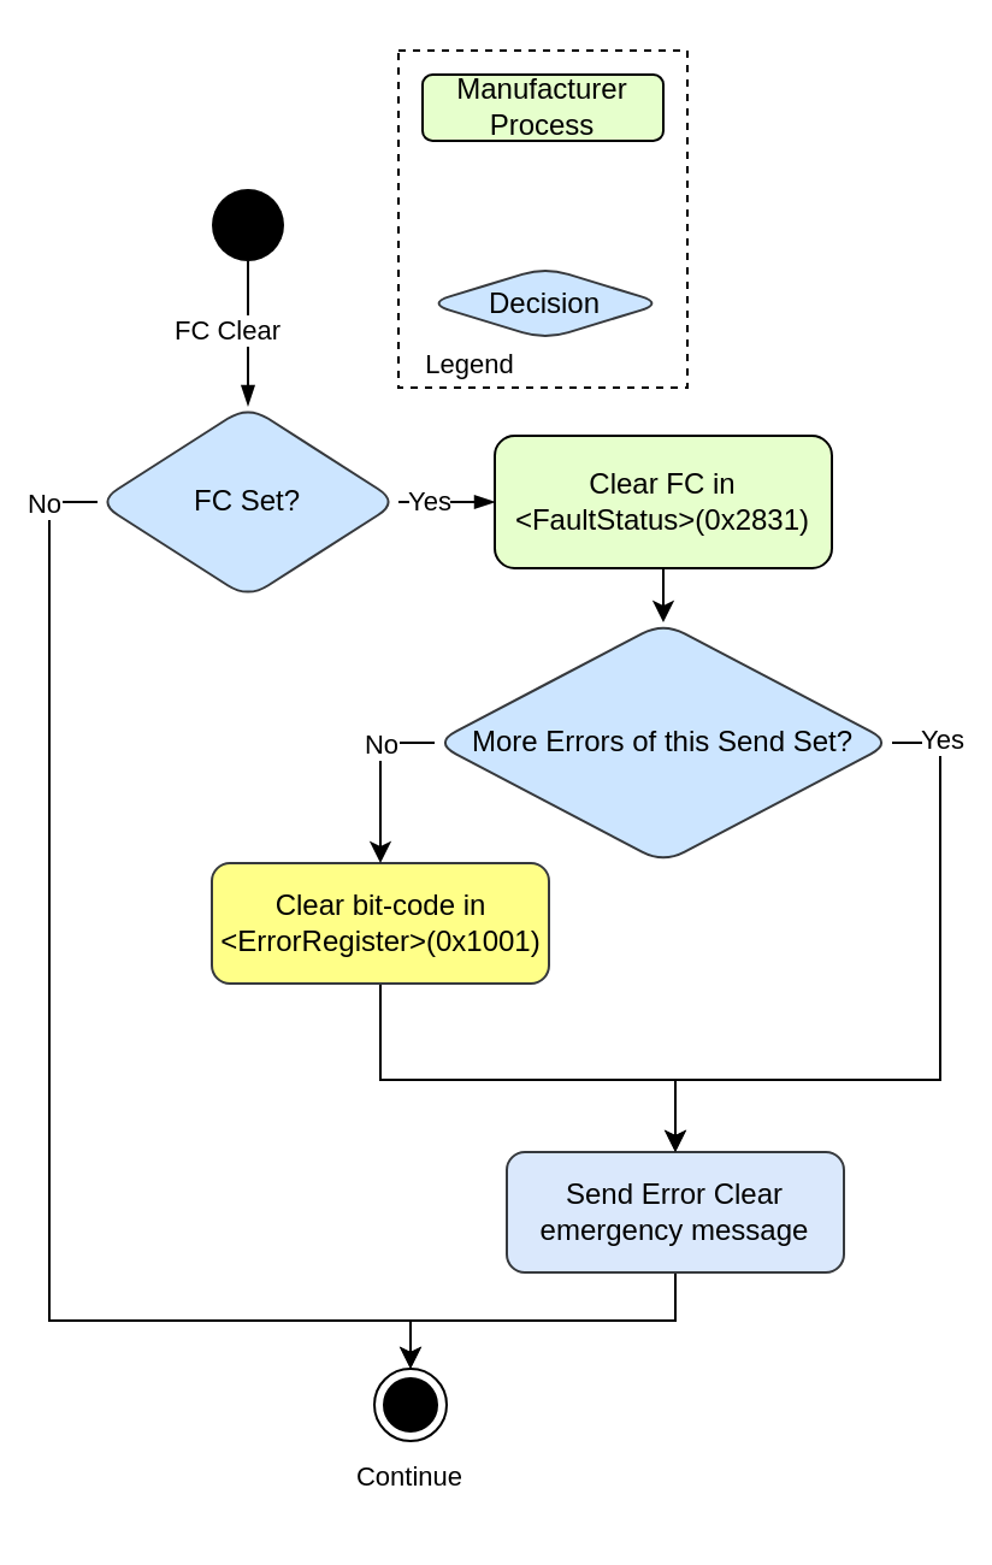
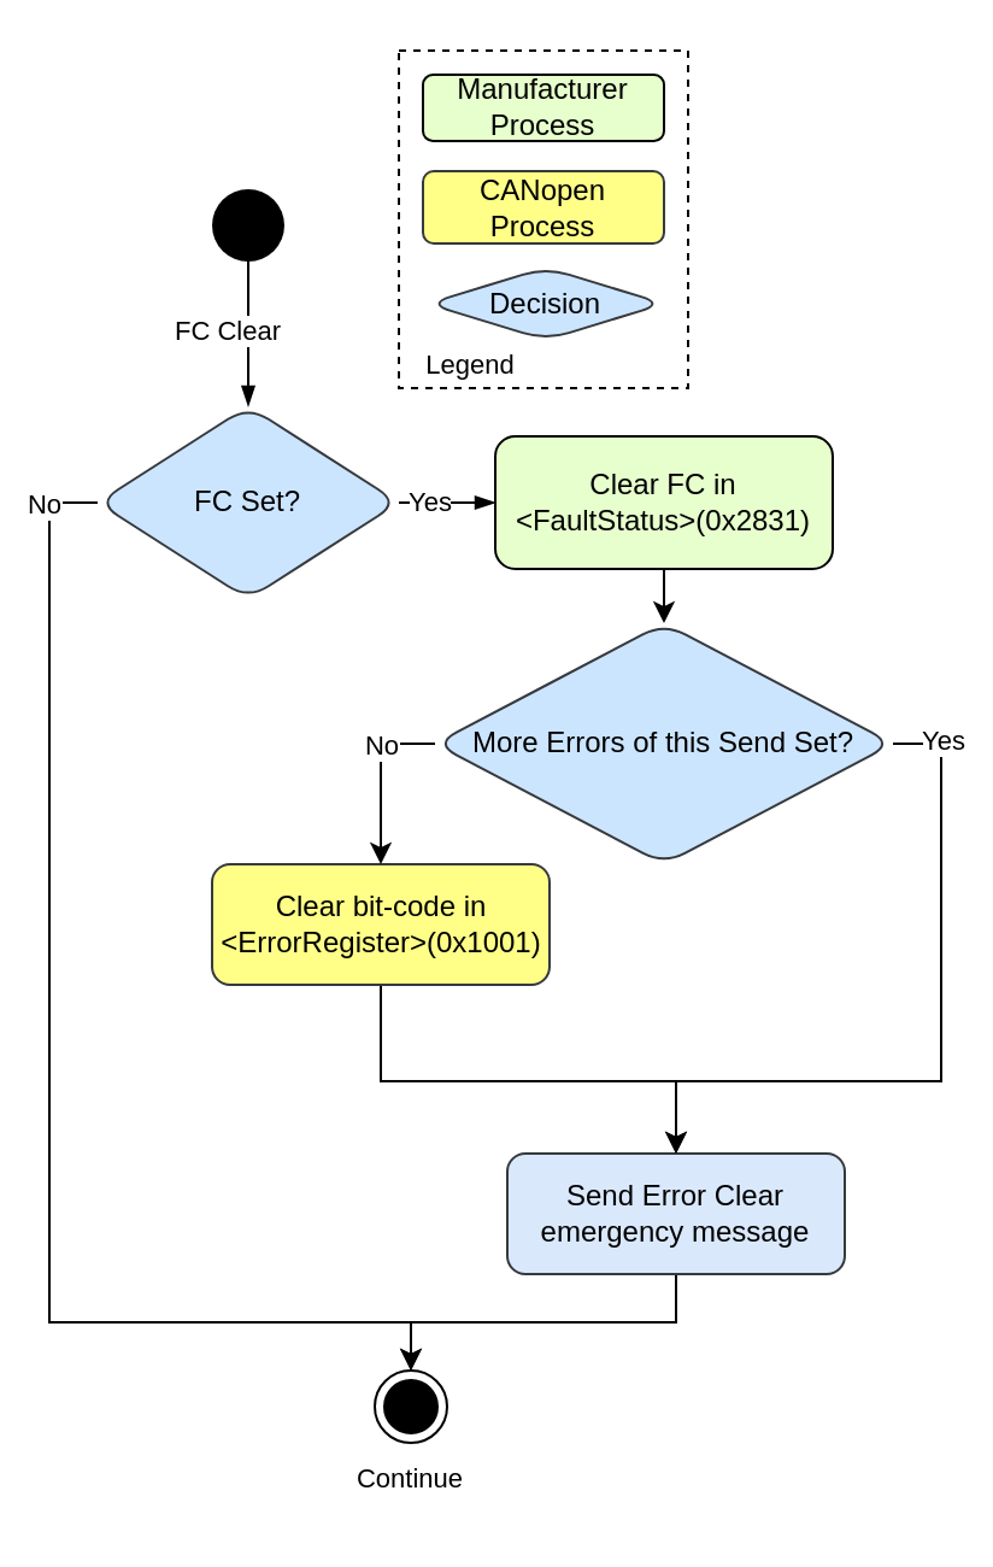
  <mxCell id="0" />
  <mxCell id="1" parent="0" />
  <mxCell id="2" style="edgeStyle=orthogonalEdgeStyle;shape=connector;rounded=0;orthogonalLoop=1;jettySize=auto;html=1;exitX=1;exitY=0.5;exitDx=0;exitDy=0;entryX=0;entryY=0.5;entryDx=0;entryDy=0;labelBackgroundColor=default;fontFamily=Helvetica;fontSize=11;fontColor=default;endArrow=blockThin;endFill=1;strokeColor=default;" parent="1" source="5" target="9" edge="1"><mxGeometry relative="1" as="geometry" /></mxCell>
  <mxCell id="3" style="edgeStyle=orthogonalEdgeStyle;rounded=0;orthogonalLoop=1;jettySize=auto;html=1;exitX=0;exitY=0.5;exitDx=0;exitDy=0;entryX=0.5;entryY=0;entryDx=0;entryDy=0;" edge="1" parent="1" source="5" target="12"><mxGeometry relative="1" as="geometry"><mxPoint x="70" y="508" as="targetPoint" /><Array as="points"><mxPoint x="20" y="208" /><mxPoint x="20" y="548" /><mxPoint x="170" y="548" /></Array></mxGeometry></mxCell>
  <mxCell id="4" value="No" style="edgeLabel;html=1;align=center;verticalAlign=middle;resizable=0;points=[];" vertex="1" connectable="0" parent="3"><mxGeometry x="-0.874" y="-3" relative="1" as="geometry"><mxPoint y="-13" as="offset" /></mxGeometry></mxCell>
  <mxCell id="5" value="FC Set?" style="rhombus;whiteSpace=wrap;html=1;rounded=1;fillColor=#cce5ff;strokeColor=#36393d;" parent="1" vertex="1"><mxGeometry x="40" y="168" width="125" height="80" as="geometry" /></mxCell>
  <mxCell id="6" style="edgeStyle=orthogonalEdgeStyle;shape=connector;rounded=0;orthogonalLoop=1;jettySize=auto;html=1;exitX=0.5;exitY=1;exitDx=0;exitDy=0;entryX=0.5;entryY=0;entryDx=0;entryDy=0;labelBackgroundColor=default;fontFamily=Helvetica;fontSize=11;fontColor=default;endArrow=blockThin;endFill=1;strokeColor=default;" parent="1" source="7" target="5" edge="1"><mxGeometry relative="1" as="geometry" /></mxCell>
  <mxCell id="7" value="" style="ellipse;fillColor=#000000;strokeColor=none;" parent="1" vertex="1"><mxGeometry x="87.5" y="78" width="30" height="30" as="geometry" /></mxCell>
  <mxCell id="8" style="edgeStyle=orthogonalEdgeStyle;rounded=0;orthogonalLoop=1;jettySize=auto;html=1;exitX=0.5;exitY=1;exitDx=0;exitDy=0;entryX=0.5;entryY=0;entryDx=0;entryDy=0;" edge="1" parent="1" source="9" target="27"><mxGeometry relative="1" as="geometry" /></mxCell>
  <mxCell id="9" value="Clear FC in &amp;lt;FaultStatus&amp;gt;(0x2831)" style="rounded=1;whiteSpace=wrap;html=1;fillColor=#E6FFCC;" parent="1" vertex="1"><mxGeometry x="205" y="180.5" width="140" height="55" as="geometry" /></mxCell>
  <mxCell id="10" style="edgeStyle=orthogonalEdgeStyle;rounded=0;orthogonalLoop=1;jettySize=auto;html=1;exitX=0.5;exitY=1;exitDx=0;exitDy=0;entryX=0.5;entryY=0;entryDx=0;entryDy=0;" edge="1" parent="1" source="11" target="12"><mxGeometry relative="1" as="geometry" /></mxCell>
  <mxCell id="11" value="Send Error Clear emergency message" style="rounded=1;whiteSpace=wrap;html=1;fillColor=#dae8fc;strokeColor=#36393d;" parent="1" vertex="1"><mxGeometry x="210" y="478" width="140" height="50" as="geometry" /></mxCell>
  <mxCell id="12" value="" style="ellipse;html=1;shape=endState;fillColor=#000000;strokeColor=#000000;" parent="1" vertex="1"><mxGeometry x="155" y="568" width="30" height="30" as="geometry" /></mxCell>
  <mxCell id="13" value="FC Clear" style="edgeLabel;html=1;align=center;verticalAlign=middle;resizable=0;points=[];fontSize=11;fontFamily=Helvetica;fontColor=default;" parent="1" vertex="1" connectable="0"><mxGeometry x="205" y="218" as="geometry"><mxPoint x="-112" y="-82" as="offset" /></mxGeometry></mxCell>
  <mxCell id="14" value="Continue&lt;span style=&quot;color: rgba(0, 0, 0, 0); font-family: monospace; font-size: 0px; text-align: start;&quot;&gt;%3CmxGraphModel%3E%3Croot%3E%3CmxCell%20id%3D%220%22%2F%3E%3CmxCell%20id%3D%221%22%20parent%3D%220%22%2F%3E%3CmxCell%20id%3D%222%22%20value%3D%22No%22%20style%3D%22edgeLabel%3Bhtml%3D1%3Balign%3Dcenter%3BverticalAlign%3Dmiddle%3Bresizable%3D0%3Bpoints%3D%5B%5D%3BfontSize%3D11%3BfontFamily%3DHelvetica%3BfontColor%3Ddefault%3B%22%20vertex%3D%221%22%20connectable%3D%220%22%20parent%3D%221%22%3E%3CmxGeometry%20x%3D%22430%22%20y%3D%22420%22%20as%3D%22geometry%22%2F%3E%3C%2FmxCell%3E%3C%2Froot%3E%3C%2FmxGraphModel%3E&lt;/span&gt;" style="text;html=1;strokeColor=none;fillColor=none;align=center;verticalAlign=middle;whiteSpace=wrap;rounded=0;fontFamily=Helvetica;fontSize=11;fontColor=default;" parent="1" vertex="1"><mxGeometry x="150" y="598" width="40" height="30" as="geometry" /></mxCell>
  <mxCell id="15" value="" style="rounded=0;whiteSpace=wrap;html=1;fontFamily=Helvetica;fontSize=11;glass=0;dashed=1;strokeColor=#000000;" parent="1" vertex="1"><mxGeometry x="165" y="20.5" width="120" height="140" as="geometry" /></mxCell>
  <mxCell id="16" value="Manufacturer Process" style="rounded=1;whiteSpace=wrap;html=1;fillColor=#E6FFCC;" parent="1" vertex="1"><mxGeometry x="175" y="30.5" width="100" height="27.5" as="geometry" /></mxCell>
+ <mxCell id="17" value="CANopen Process" style="rounded=1;whiteSpace=wrap;html=1;fillColor=#ffff88;strokeColor=#36393d;" parent="1" vertex="1"><mxGeometry x="175" y="70.5" width="100" height="30" as="geometry" /></mxCell>
  <mxCell id="18" value="Decision" style="rhombus;whiteSpace=wrap;html=1;rounded=1;fillColor=#cce5ff;strokeColor=#36393d;" parent="1" vertex="1"><mxGeometry x="177" y="110.5" width="98" height="30" as="geometry" /></mxCell>
  <mxCell id="19" value="Legend" style="text;html=1;strokeColor=none;fillColor=none;align=center;verticalAlign=middle;whiteSpace=wrap;rounded=0;glass=0;dashed=1;fontFamily=Helvetica;fontSize=11;fontColor=default;" parent="1" vertex="1"><mxGeometry x="165" y="135.5" width="60" height="30" as="geometry" /></mxCell>
  <mxCell id="20" style="edgeStyle=orthogonalEdgeStyle;rounded=0;orthogonalLoop=1;jettySize=auto;html=1;exitX=0.5;exitY=1;exitDx=0;exitDy=0;entryX=0.5;entryY=0;entryDx=0;entryDy=0;" edge="1" parent="1" source="21" target="11"><mxGeometry relative="1" as="geometry"><Array as="points"><mxPoint x="158" y="448" /><mxPoint x="280" y="448" /></Array></mxGeometry></mxCell>
  <mxCell id="21" value="Clear bit-code in &amp;lt;ErrorRegister&amp;gt;(0x1001)" style="rounded=1;whiteSpace=wrap;html=1;fillColor=#ffff88;strokeColor=#36393d;" parent="1" vertex="1"><mxGeometry x="87.5" y="358" width="140" height="50" as="geometry" /></mxCell>
  <mxCell id="22" value="Yes" style="edgeLabel;html=1;align=center;verticalAlign=middle;resizable=0;points=[];fontSize=11;fontFamily=Helvetica;fontColor=default;" parent="1" vertex="1" connectable="0"><mxGeometry x="29" y="244" as="geometry"><mxPoint x="148" y="-37" as="offset" /></mxGeometry></mxCell>
  <mxCell id="23" style="edgeStyle=orthogonalEdgeStyle;rounded=0;orthogonalLoop=1;jettySize=auto;html=1;exitX=1;exitY=0.5;exitDx=0;exitDy=0;" edge="1" parent="1" source="27"><mxGeometry relative="1" as="geometry"><mxPoint x="280" y="478" as="targetPoint" /><Array as="points"><mxPoint x="390" y="308" /><mxPoint x="390" y="448" /><mxPoint x="280" y="448" /></Array></mxGeometry></mxCell>
  <mxCell id="24" value="Yes" style="edgeLabel;html=1;align=center;verticalAlign=middle;resizable=0;points=[];" vertex="1" connectable="0" parent="23"><mxGeometry x="-0.869" y="2" relative="1" as="geometry"><mxPoint x="-2" y="-2" as="offset" /></mxGeometry></mxCell>
  <mxCell id="25" style="edgeStyle=orthogonalEdgeStyle;rounded=0;orthogonalLoop=1;jettySize=auto;html=1;exitX=0;exitY=0.5;exitDx=0;exitDy=0;entryX=0.5;entryY=0;entryDx=0;entryDy=0;" edge="1" parent="1" source="27" target="21"><mxGeometry relative="1" as="geometry" /></mxCell>
  <mxCell id="26" value="No" style="edgeLabel;html=1;align=center;verticalAlign=middle;resizable=0;points=[];" vertex="1" connectable="0" parent="25"><mxGeometry x="-0.122" y="-2" relative="1" as="geometry"><mxPoint x="2" y="-9" as="offset" /></mxGeometry></mxCell>
  <mxCell id="27" value="More Errors of this Send Set?" style="rhombus;whiteSpace=wrap;html=1;rounded=1;fillColor=#cce5ff;strokeColor=#36393d;" vertex="1" parent="1"><mxGeometry x="180" y="258" width="190" height="100" as="geometry" /></mxCell>
